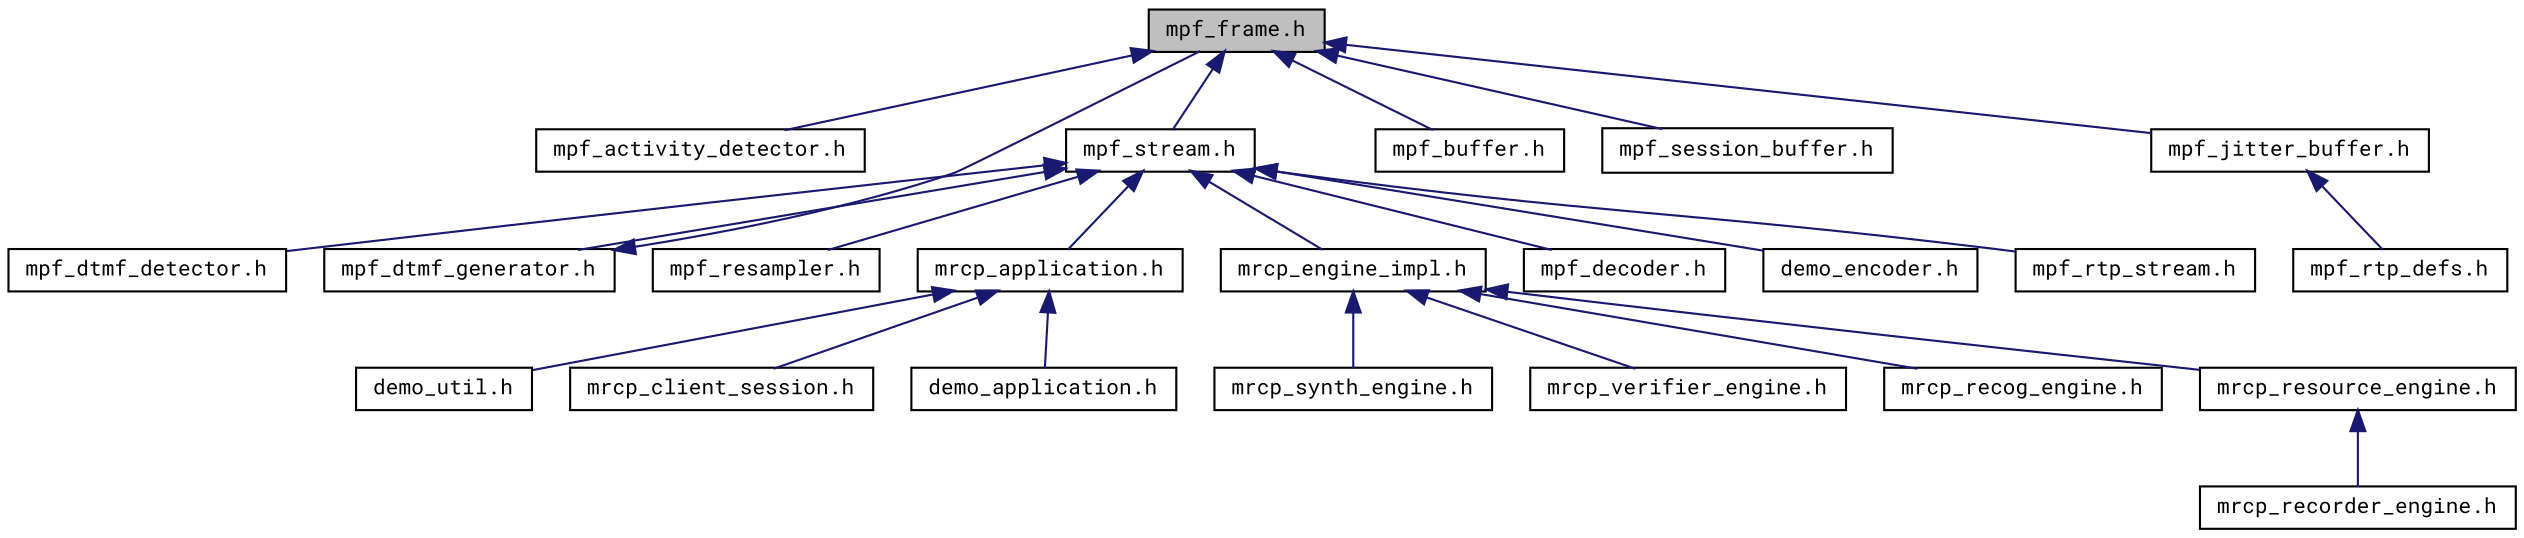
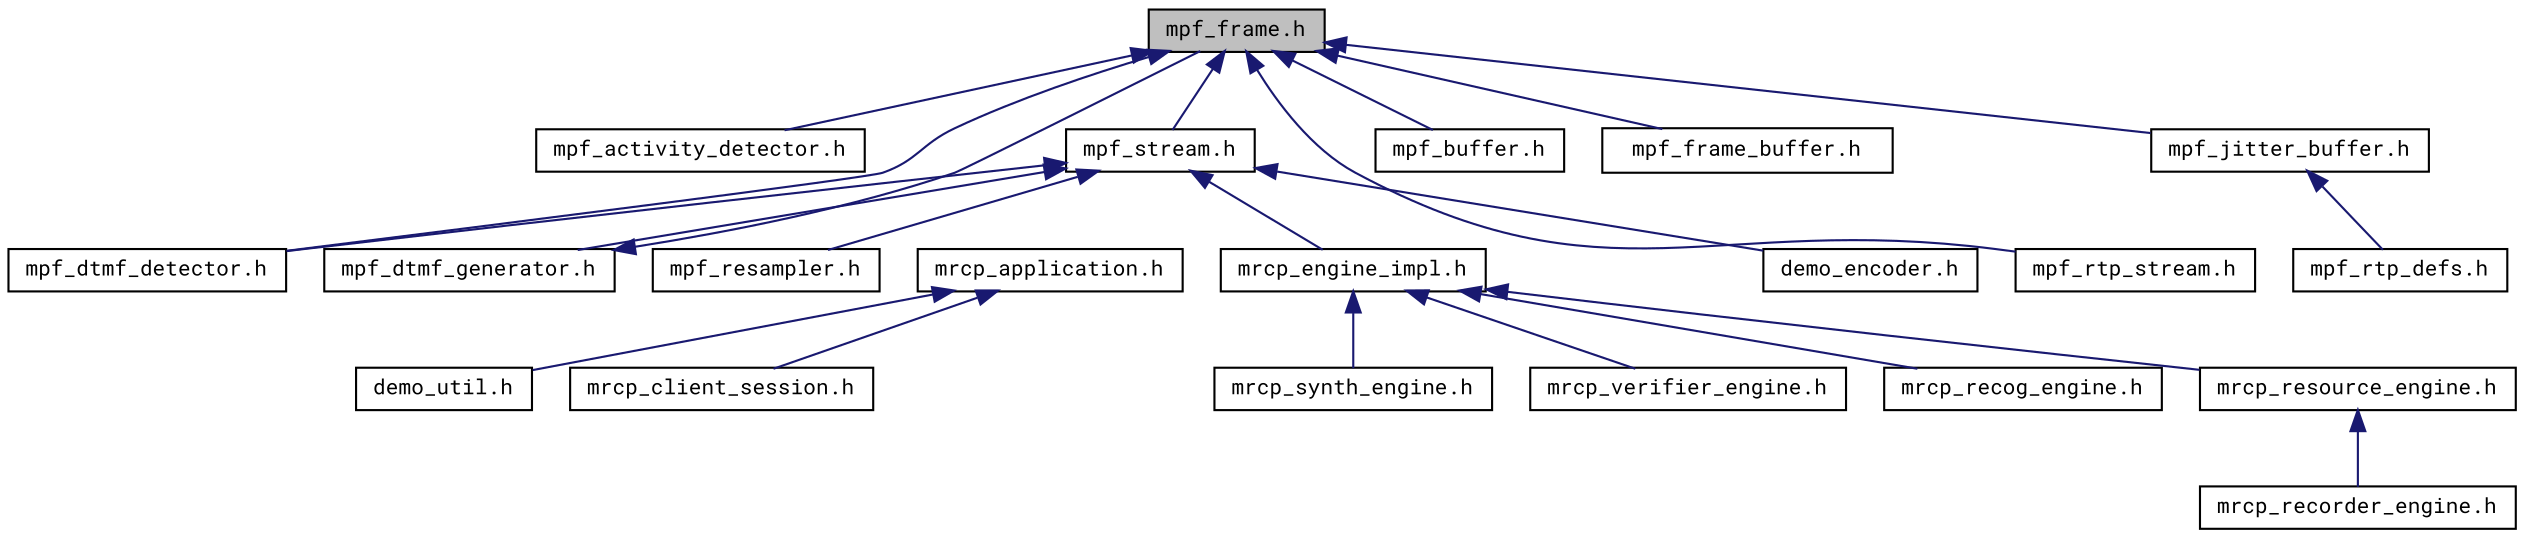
  digraph {
    fontname="Roboto Mono"
    node [color=black fillcolor=white fontname="Roboto Mono" fontsize=10 shape=record style=filled]
    edge [color=midnightblue dir=back fontname="Roboto Mono" fontsize=10 labelfontname=Helvetica labelfontsize=10 style=solid]
    n1 [fillcolor=grey75 fontcolor=black height=0.2 label="mpf_frame.h" width=0.4]
    n2 [height=0.2 label="mpf_activity_detector.h" width=0.4]
    n3 [height=0.2 label="mpf_stream.h" width=0.4]
    n4 [height=0.2 label="mpf_dtmf_detector.h" width=0.4]
    n5 [height=0.2 label="mpf_buffer.h" width=0.4]
-   n6 [height=0.2 label="mpf_session_buffer.h" width=0.4]
+   n6 [height=0.2 label="mpf_frame_buffer.h" width=0.4]
    n7 [height=0.2 label="mpf_jitter_buffer.h" width=0.4]
    n8 [height=0.2 label="mpf_dtmf_generator.h" width=0.4]
-   n9 [height=0.2 label="mpf_decoder.h" width=0.4]
    n10 [height=0.2 label="demo_encoder.h" width=0.4]
    n11 [height=0.2 label="mpf_resampler.h" width=0.4]
    n12 [height=0.2 label="mpf_rtp_stream.h" width=0.4]
    n13 [height=0.2 label="mrcp_application.h" width=0.4]
    n14 [height=0.2 label="mrcp_engine_impl.h" width=0.4]
    n15 [height=0.2 label="mpf_rtp_defs.h" width=0.4]
    n16 [height=0.2 label="mrcp_client_session.h" width=0.4]
-   n17 [height=0.2 label="demo_application.h" width=0.4]
    n18 [height=0.2 label="demo_util.h" width=0.4]
    n19 [height=0.2 label="mrcp_recog_engine.h" width=0.4]
    n20 [height=0.2 label="mrcp_resource_engine.h" width=0.4]
    n21 [height=0.2 label="mrcp_synth_engine.h" width=0.4]
    n22 [height=0.2 label="mrcp_verifier_engine.h" width=0.4]
    n23 [height=0.2 label="mrcp_recorder_engine.h" width=0.4]
    n1 -> n2
    n1 -> n3
+   n1 -> n4
    n1 -> n5
    n1 -> n6
    n1 -> n7
    n3 -> n4
    n3 -> n8
-   n3 -> n9
    n3 -> n10
    n3 -> n11
-   n3 -> n12
-   n3 -> n13
+   n1 -> n12
    n3 -> n14
    n7 -> n15
    n8 -> n1
    n13 -> n16
-   n13 -> n17
    n13 -> n18
    n14 -> n19
    n14 -> n20
    n14 -> n21
    n14 -> n22
    n20 -> n23
  }
